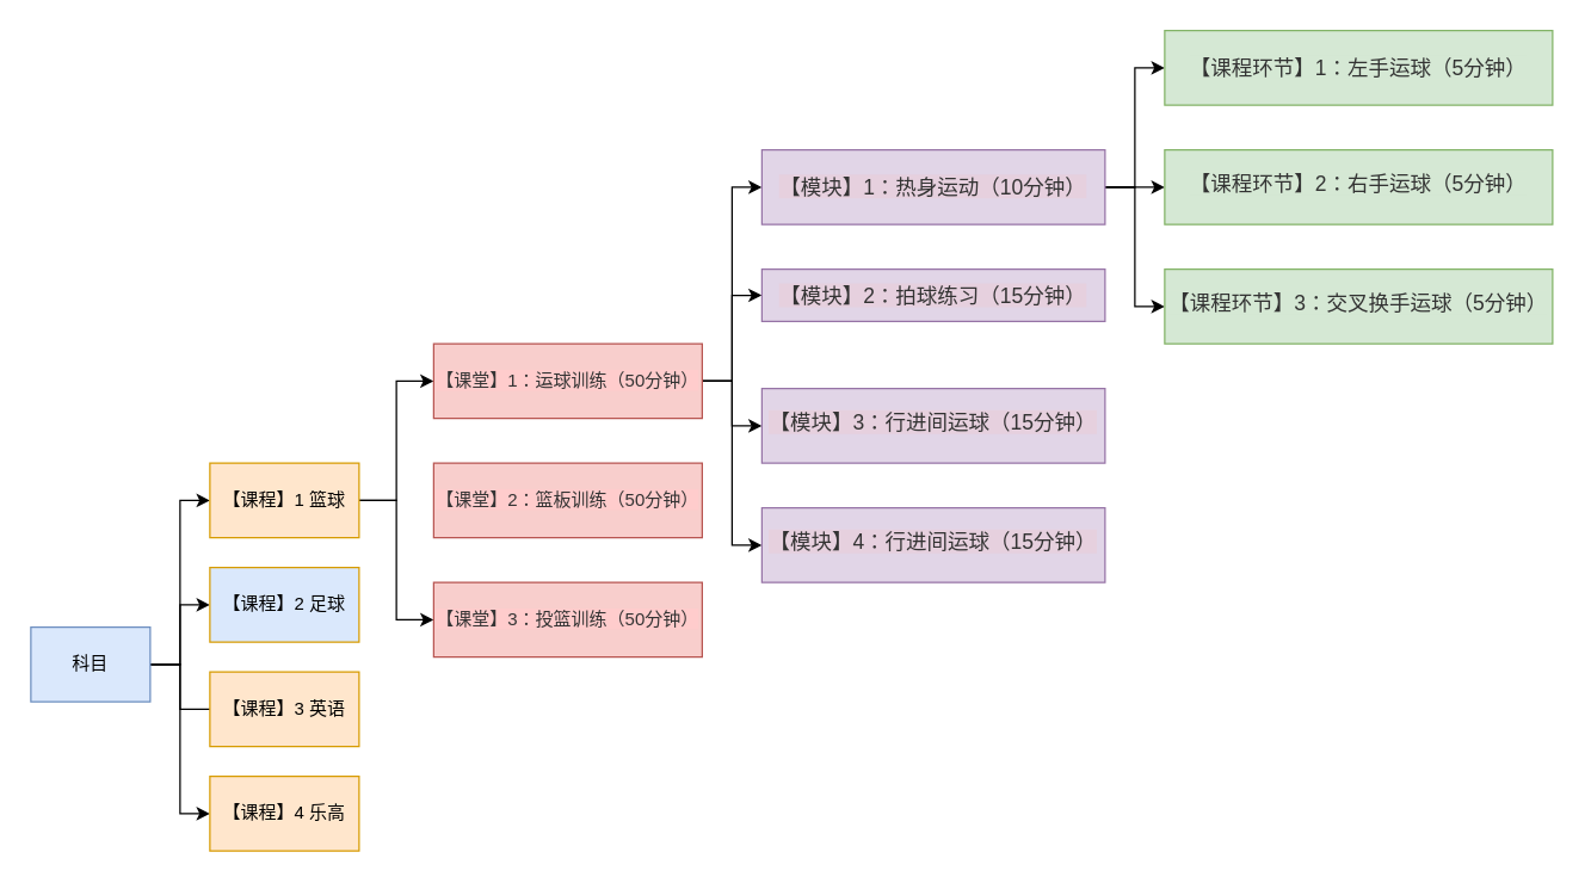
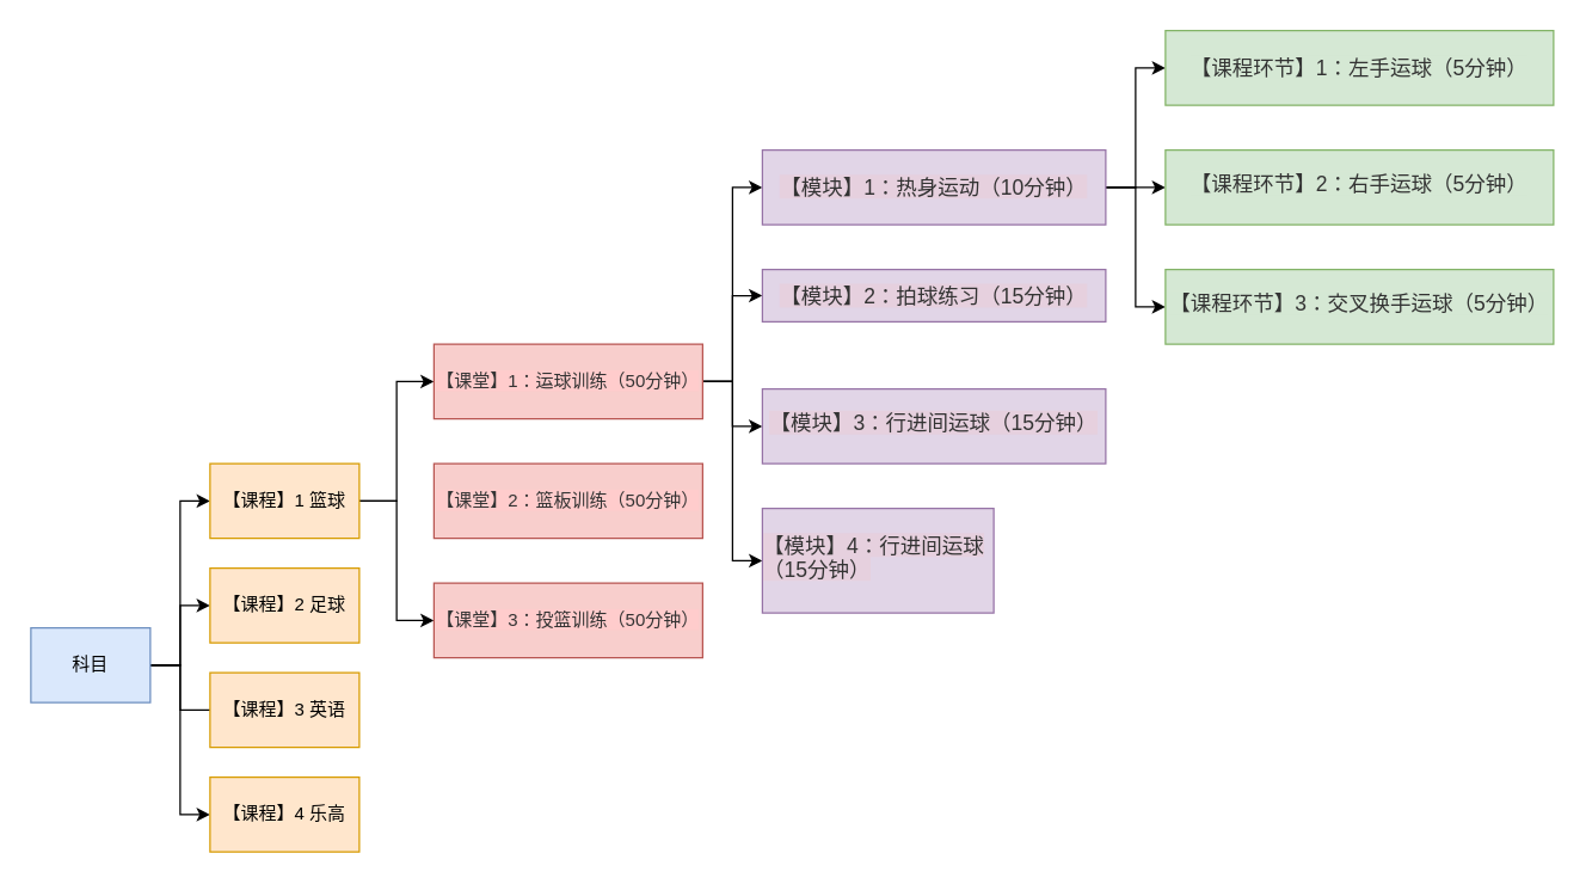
  <mxCell id="0" />
  <mxCell id="1" parent="0" />
  <mxCell id="2" style="edgeStyle=orthogonalEdgeStyle;rounded=0;orthogonalLoop=1;jettySize=auto;html=1;exitX=1;exitY=0.5;exitDx=0;exitDy=0;entryX=0;entryY=0.5;entryDx=0;entryDy=0;" edge="1" parent="1" source="6" target="9"><mxGeometry relative="1" as="geometry" /></mxCell>
  <mxCell id="3" style="edgeStyle=orthogonalEdgeStyle;rounded=0;orthogonalLoop=1;jettySize=auto;html=1;exitX=1;exitY=0.5;exitDx=0;exitDy=0;entryX=0;entryY=0.5;entryDx=0;entryDy=0;" edge="1" parent="1" source="6" target="12"><mxGeometry relative="1" as="geometry" /></mxCell>
  <mxCell id="4" style="edgeStyle=orthogonalEdgeStyle;rounded=0;orthogonalLoop=1;jettySize=auto;html=1;exitX=1;exitY=0.5;exitDx=0;exitDy=0;entryX=0;entryY=0.5;entryDx=0;entryDy=0;endArrow=none;" edge="1" parent="1" source="6" target="11"><mxGeometry relative="1" as="geometry" /></mxCell>
  <mxCell id="5" style="edgeStyle=orthogonalEdgeStyle;rounded=0;orthogonalLoop=1;jettySize=auto;html=1;exitX=1;exitY=0.5;exitDx=0;exitDy=0;entryX=0;entryY=0.5;entryDx=0;entryDy=0;" edge="1" parent="1" source="6" target="10"><mxGeometry relative="1" as="geometry" /></mxCell>
  <mxCell id="6" value="科目" style="rounded=0;whiteSpace=wrap;html=1;fillColor=#dae8fc;strokeColor=#6c8ebf;" vertex="1" parent="1"><mxGeometry x="20" y="420" width="80" height="50" as="geometry" /></mxCell>
  <mxCell id="7" style="edgeStyle=orthogonalEdgeStyle;rounded=0;orthogonalLoop=1;jettySize=auto;html=1;entryX=0;entryY=0.5;entryDx=0;entryDy=0;" edge="1" parent="1" source="9" target="17"><mxGeometry relative="1" as="geometry" /></mxCell>
  <mxCell id="8" style="edgeStyle=orthogonalEdgeStyle;rounded=0;orthogonalLoop=1;jettySize=auto;html=1;exitX=1;exitY=0.5;exitDx=0;exitDy=0;entryX=0;entryY=0.5;entryDx=0;entryDy=0;" edge="1" parent="1" source="9" target="19"><mxGeometry relative="1" as="geometry" /></mxCell>
  <mxCell id="9" value="【课程】1 篮球" style="rounded=0;whiteSpace=wrap;html=1;fillColor=#ffe6cc;strokeColor=#d79b00;" vertex="1" parent="1"><mxGeometry x="140" y="310" width="100" height="50" as="geometry" /></mxCell>
- <mxCell id="10" value="【课程】2 足球" style="rounded=0;whiteSpace=wrap;html=1;fillColor=#dae8fc;strokeColor=#d79b00;" vertex="1" parent="1"><mxGeometry x="140" y="380" width="100" height="50" as="geometry" /></mxCell>
+ <mxCell id="10" value="【课程】2 足球" style="rounded=0;whiteSpace=wrap;html=1;fillColor=#ffe6cc;strokeColor=#d79b00;" vertex="1" parent="1"><mxGeometry x="140" y="380" width="100" height="50" as="geometry" /></mxCell>
  <mxCell id="11" value="【课程】3 英语" style="rounded=0;whiteSpace=wrap;html=1;fillColor=#ffe6cc;strokeColor=#d79b00;" vertex="1" parent="1"><mxGeometry x="140" y="450" width="100" height="50" as="geometry" /></mxCell>
  <mxCell id="12" value="【课程】4 乐高" style="rounded=0;whiteSpace=wrap;html=1;fillColor=#ffe6cc;strokeColor=#d79b00;" vertex="1" parent="1"><mxGeometry x="140" y="520" width="100" height="50" as="geometry" /></mxCell>
  <mxCell id="13" style="edgeStyle=orthogonalEdgeStyle;rounded=0;orthogonalLoop=1;jettySize=auto;html=1;entryX=0;entryY=0.5;entryDx=0;entryDy=0;" edge="1" parent="1" source="17" target="23"><mxGeometry relative="1" as="geometry" /></mxCell>
  <mxCell id="14" style="edgeStyle=orthogonalEdgeStyle;rounded=0;orthogonalLoop=1;jettySize=auto;html=1;exitX=1;exitY=0.5;exitDx=0;exitDy=0;entryX=0;entryY=0.5;entryDx=0;entryDy=0;" edge="1" parent="1" source="17" target="24"><mxGeometry relative="1" as="geometry" /></mxCell>
  <mxCell id="15" style="edgeStyle=orthogonalEdgeStyle;rounded=0;orthogonalLoop=1;jettySize=auto;html=1;exitX=1;exitY=0.5;exitDx=0;exitDy=0;entryX=0;entryY=0.5;entryDx=0;entryDy=0;" edge="1" parent="1" source="17" target="25"><mxGeometry relative="1" as="geometry" /></mxCell>
  <mxCell id="16" style="edgeStyle=orthogonalEdgeStyle;rounded=0;orthogonalLoop=1;jettySize=auto;html=1;exitX=1;exitY=0.5;exitDx=0;exitDy=0;entryX=0;entryY=0.5;entryDx=0;entryDy=0;" edge="1" parent="1" source="17" target="26"><mxGeometry relative="1" as="geometry" /></mxCell>
  <mxCell id="17" value="&lt;span style=&quot;color: rgb(51 , 51 , 51) ; font-family: &amp;#34;arial&amp;#34; , sans-serif ; text-align: left ; background-color: rgb(255 , 204 , 204)&quot;&gt;&lt;font style=&quot;font-size: 12px&quot;&gt;【课堂】1：运球训练（50分钟）&lt;/font&gt;&lt;/span&gt;" style="rounded=0;whiteSpace=wrap;html=1;fillColor=#f8cecc;strokeColor=#b85450;" vertex="1" parent="1"><mxGeometry x="290" y="230" width="180" height="50" as="geometry" /></mxCell>
  <mxCell id="18" value="&lt;span style=&quot;color: rgb(51 , 51 , 51) ; font-family: &amp;#34;arial&amp;#34; , sans-serif ; text-align: left ; background-color: rgb(255 , 204 , 204)&quot;&gt;&lt;font style=&quot;font-size: 12px&quot;&gt;【课堂】2：篮板训练（50分钟）&lt;/font&gt;&lt;/span&gt;" style="rounded=0;whiteSpace=wrap;html=1;fillColor=#f8cecc;strokeColor=#b85450;" vertex="1" parent="1"><mxGeometry x="290" y="310" width="180" height="50" as="geometry" /></mxCell>
  <mxCell id="19" value="&lt;span style=&quot;color: rgb(51 , 51 , 51) ; font-family: &amp;#34;arial&amp;#34; , sans-serif ; text-align: left ; background-color: rgb(255 , 204 , 204)&quot;&gt;&lt;font style=&quot;font-size: 12px&quot;&gt;【课堂】3：投篮训练（50分钟）&lt;/font&gt;&lt;/span&gt;" style="rounded=0;whiteSpace=wrap;html=1;fillColor=#f8cecc;strokeColor=#b85450;" vertex="1" parent="1"><mxGeometry x="290" y="390" width="180" height="50" as="geometry" /></mxCell>
  <mxCell id="20" style="edgeStyle=orthogonalEdgeStyle;rounded=0;orthogonalLoop=1;jettySize=auto;html=1;entryX=0;entryY=0.5;entryDx=0;entryDy=0;" edge="1" parent="1" source="23" target="27"><mxGeometry relative="1" as="geometry" /></mxCell>
  <mxCell id="21" style="edgeStyle=orthogonalEdgeStyle;rounded=0;orthogonalLoop=1;jettySize=auto;html=1;exitX=1;exitY=0.5;exitDx=0;exitDy=0;entryX=0;entryY=0.5;entryDx=0;entryDy=0;" edge="1" parent="1" source="23" target="28"><mxGeometry relative="1" as="geometry" /></mxCell>
  <mxCell id="22" style="edgeStyle=orthogonalEdgeStyle;rounded=0;orthogonalLoop=1;jettySize=auto;html=1;exitX=1;exitY=0.5;exitDx=0;exitDy=0;entryX=0;entryY=0.5;entryDx=0;entryDy=0;" edge="1" parent="1" source="23" target="29"><mxGeometry relative="1" as="geometry" /></mxCell>
  <mxCell id="23" value="&lt;span style=&quot;color: rgb(51 , 51 , 51) ; font-family: &amp;#34;arial&amp;#34; , sans-serif ; font-size: 14px ; text-align: left ; background-color: rgb(230 , 208 , 222)&quot;&gt;【模块】1：热身运动（10分钟）&lt;/span&gt;" style="rounded=0;whiteSpace=wrap;html=1;fillColor=#e1d5e7;strokeColor=#9673a6;" vertex="1" parent="1"><mxGeometry x="510" y="100" width="230" height="50" as="geometry" /></mxCell>
  <mxCell id="24" value="&lt;span style=&quot;color: rgb(51 , 51 , 51) ; font-family: &amp;#34;arial&amp;#34; , sans-serif ; font-size: 14px ; text-align: left ; background-color: rgb(230 , 208 , 222)&quot;&gt;【模块】2：拍球练习（15分钟）&lt;/span&gt;" style="rounded=0;whiteSpace=wrap;html=1;fillColor=#e1d5e7;strokeColor=#9673a6;" vertex="1" parent="1"><mxGeometry x="510" y="180" width="230" height="35" as="geometry" /></mxCell>
  <mxCell id="25" value="&lt;p style=&quot;margin: 10px 0px 0px ; padding: 0px ; color: rgb(51 , 51 , 51) ; font-family: &amp;#34;arial&amp;#34; , sans-serif ; font-size: 14px ; text-align: left&quot;&gt;&lt;span style=&quot;background-color: rgb(230 , 208 , 222)&quot;&gt;【模块】3：行进间运球（15分钟）&lt;/span&gt;&lt;/p&gt;&lt;div&gt;&lt;br&gt;&lt;/div&gt;" style="rounded=0;whiteSpace=wrap;html=1;fillColor=#e1d5e7;strokeColor=#9673a6;" vertex="1" parent="1"><mxGeometry x="510" y="260" width="230" height="50" as="geometry" /></mxCell>
- <mxCell id="26" value="&lt;p style=&quot;margin: 10px 0px 0px ; padding: 0px ; color: rgb(51 , 51 , 51) ; font-family: &amp;#34;arial&amp;#34; , sans-serif ; font-size: 14px ; text-align: left&quot;&gt;&lt;span style=&quot;background-color: rgb(230 , 208 , 222)&quot;&gt;【模块】4：行进间运球（15分钟）&lt;/span&gt;&lt;/p&gt;&lt;div&gt;&lt;br&gt;&lt;/div&gt;" style="rounded=0;whiteSpace=wrap;html=1;fillColor=#e1d5e7;strokeColor=#9673a6;" vertex="1" parent="1"><mxGeometry x="510" y="340" width="230" height="50" as="geometry" /></mxCell>
+ <mxCell id="26" value="&lt;p style=&quot;margin: 10px 0px 0px ; padding: 0px ; color: rgb(51 , 51 , 51) ; font-family: &amp;#34;arial&amp;#34; , sans-serif ; font-size: 14px ; text-align: left&quot;&gt;&lt;span style=&quot;background-color: rgb(230 , 208 , 222)&quot;&gt;【模块】4：行进间运球（15分钟）&lt;/span&gt;&lt;/p&gt;&lt;div&gt;&lt;br&gt;&lt;/div&gt;" style="rounded=0;whiteSpace=wrap;html=1;fillColor=#e1d5e7;strokeColor=#9673a6;" vertex="1" parent="1"><mxGeometry x="510" y="340" width="155" height="70" as="geometry" /></mxCell>
  <mxCell id="27" value="&lt;span style=&quot;color: rgb(51 , 51 , 51) ; font-family: &amp;#34;arial&amp;#34; , sans-serif ; font-size: 14px ; text-align: left ; background-color: rgb(213 , 232 , 212)&quot;&gt;【课程环节】1：左手运球（5分钟）&lt;/span&gt;" style="rounded=0;whiteSpace=wrap;html=1;fillColor=#d5e8d4;strokeColor=#82b366;" vertex="1" parent="1"><mxGeometry x="780" y="20" width="260" height="50" as="geometry" /></mxCell>
  <mxCell id="28" value="&lt;p style=&quot;margin: 10px 0px 0px ; padding: 0px ; color: rgb(51 , 51 , 51) ; font-family: &amp;#34;arial&amp;#34; , sans-serif ; font-size: 14px ; text-align: left&quot;&gt;&lt;span style=&quot;background-color: rgb(213 , 232 , 212)&quot;&gt;【课程环节】2：右手运球（5分钟）&lt;/span&gt;&lt;/p&gt;&lt;div&gt;&lt;br&gt;&lt;/div&gt;" style="rounded=0;whiteSpace=wrap;html=1;fillColor=#d5e8d4;strokeColor=#82b366;" vertex="1" parent="1"><mxGeometry x="780" y="100" width="260" height="50" as="geometry" /></mxCell>
  <mxCell id="29" value="&lt;div&gt;&lt;p style=&quot;margin: 10px 0px 0px ; padding: 0px ; color: rgb(51 , 51 , 51) ; font-family: &amp;#34;arial&amp;#34; , sans-serif ; font-size: 14px ; text-align: left&quot;&gt;&lt;span style=&quot;background-color: rgb(213 , 232 , 212)&quot;&gt;【课程环节】3：交叉换手运球（5分钟）&lt;/span&gt;&lt;/p&gt;&lt;div&gt;&lt;br&gt;&lt;/div&gt;&lt;/div&gt;" style="rounded=0;whiteSpace=wrap;html=1;fillColor=#d5e8d4;strokeColor=#82b366;" vertex="1" parent="1"><mxGeometry x="780" y="180" width="260" height="50" as="geometry" /></mxCell>
